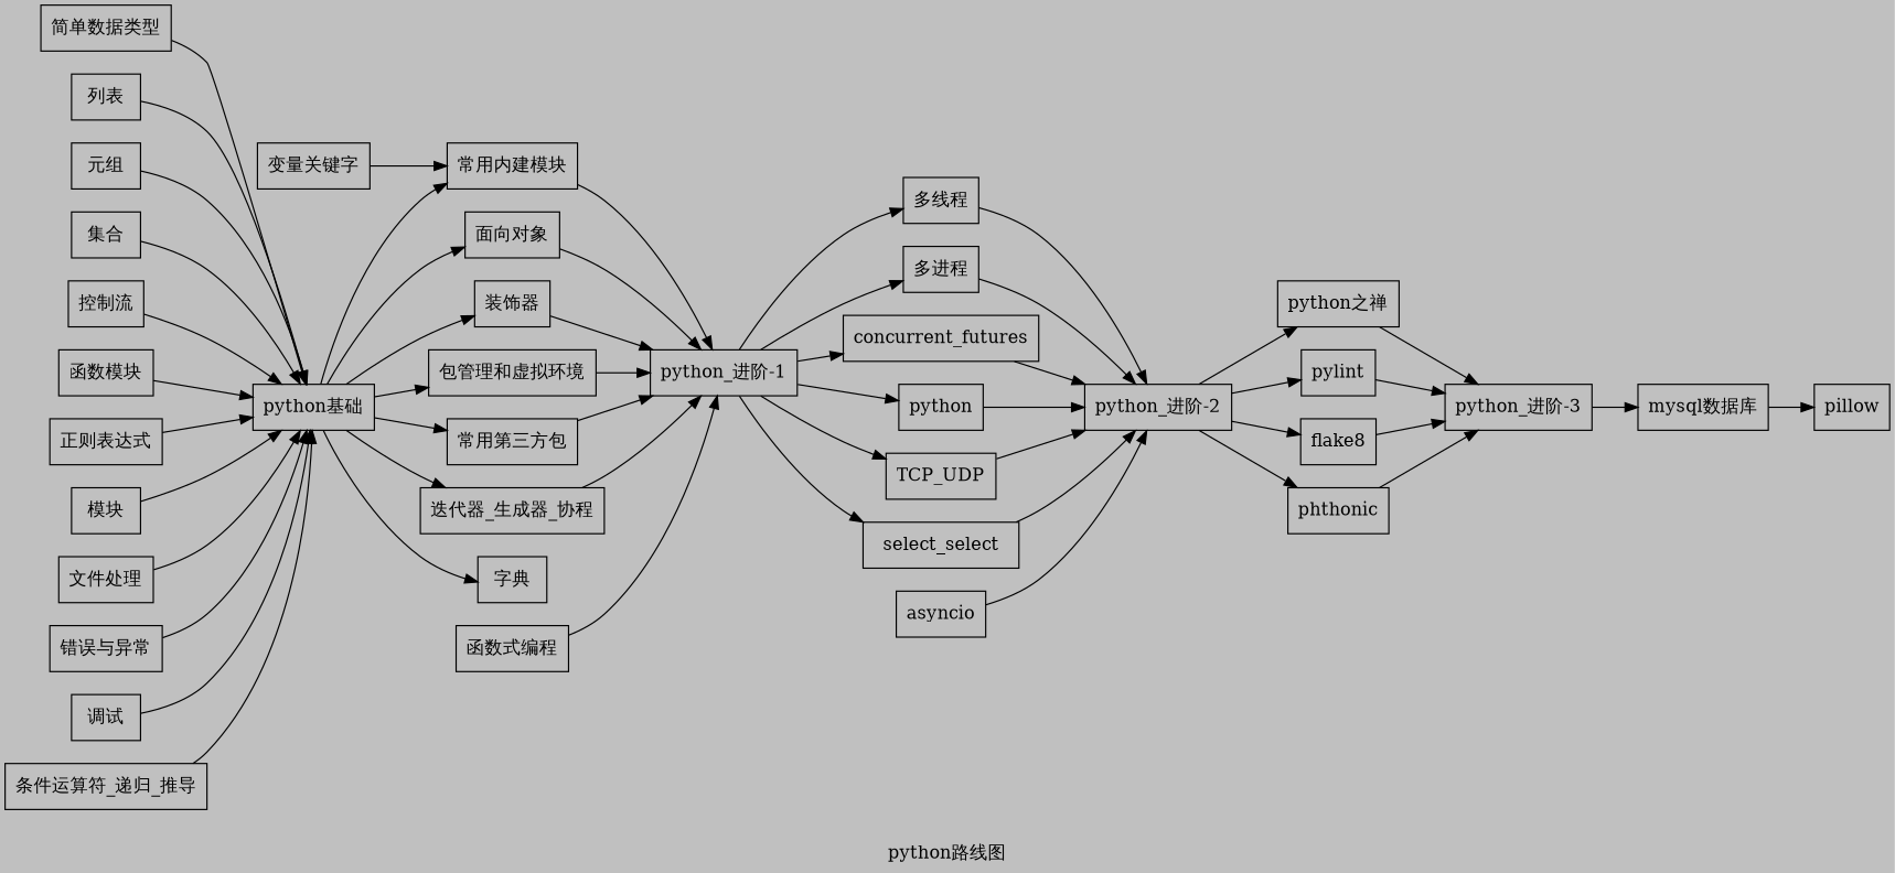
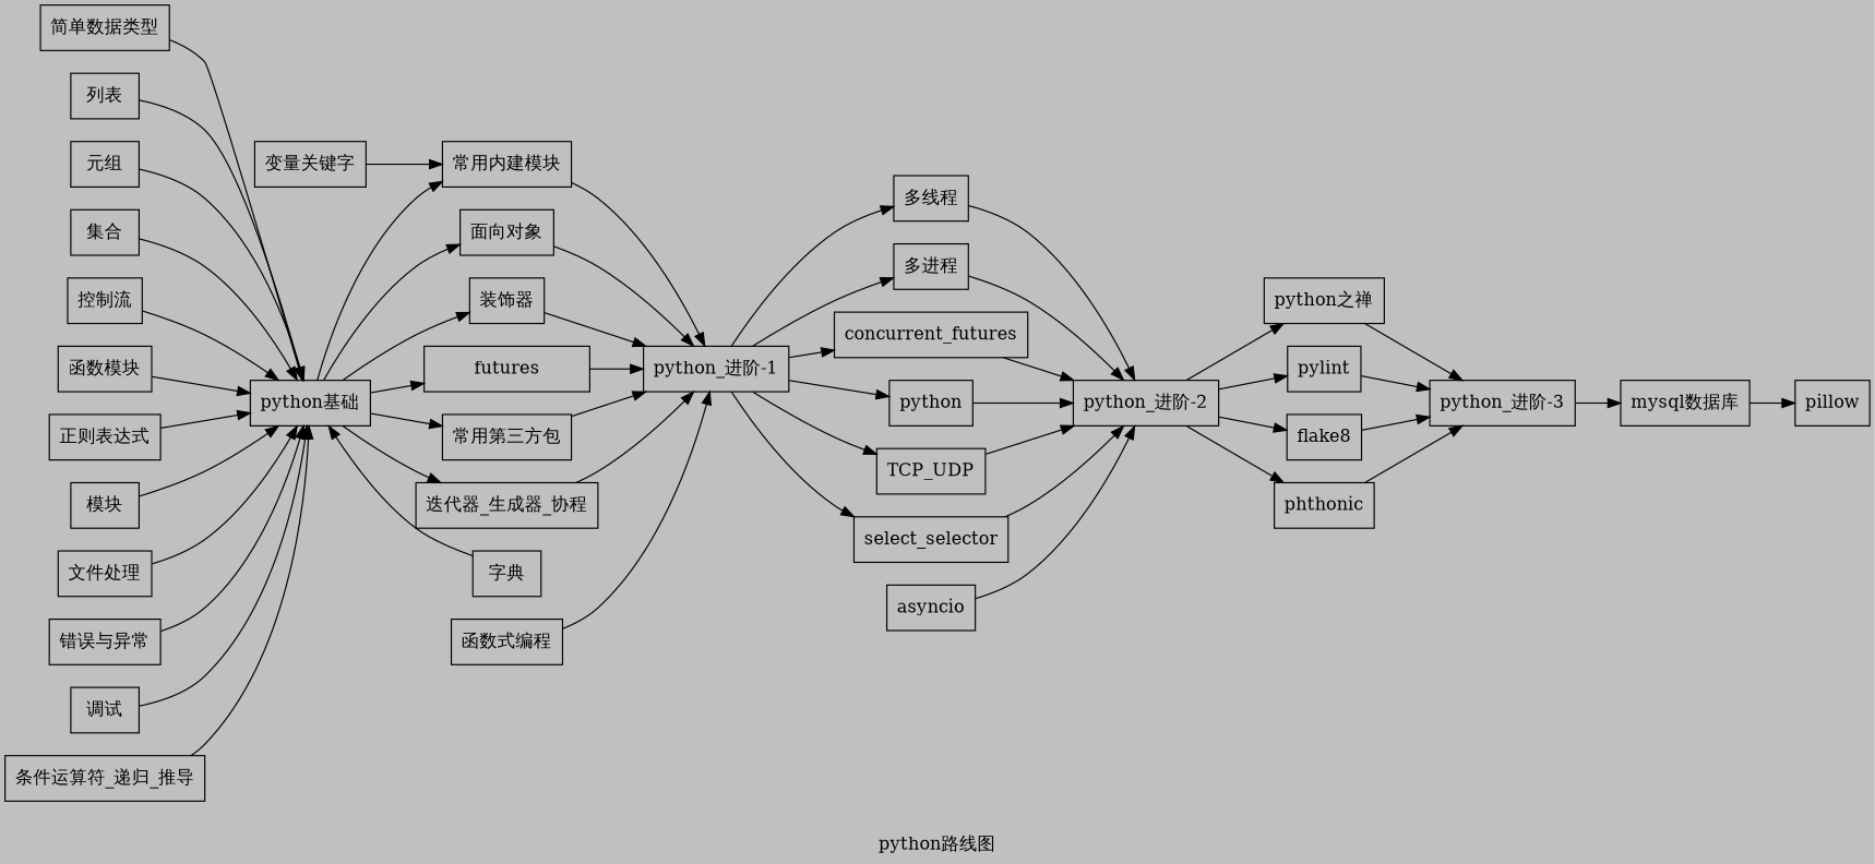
  digraph {
    bgcolor=gray
    label="python路线图"
    rankdir=LR
    node [shape=box]
    "简单数据类型"
    "python基础"
    "面向对象"
    "装饰器"
    "常用内建模块"
-   "包管理和虚拟环境"
+   "包管理和虚拟环境" [label=futures]
    "常用第三方包"
    "迭代器_生成器_协程"
    "变量关键字"
    "列表"
    "元组"
    "字典"
    "集合"
    "控制流"
    "函数模块"
    "正则表达式"
    "模块"
    "文件处理"
    "错误与异常"
    "调试"
    "条件运算符_递归_推导"
    "python_进阶-1"
    "函数式编程"
    "多线程"
    "多进程"
    concurrent_futures
    n27 [label=python]
    TCP_UDP
-   select_selector [label=select_select]
+   select_selector
    "python_进阶-2"
    asyncio
    "python之禅"
    pylint
    flake8
    phthonic
    "python_进阶-3"
    "mysql数据库"
    pillow
    "简单数据类型" -> "python基础"
    "python基础" -> "面向对象"
    "python基础" -> "装饰器"
    "python基础" -> "常用内建模块"
    "python基础" -> "包管理和虚拟环境"
    "python基础" -> "常用第三方包"
    "python基础" -> "迭代器_生成器_协程"
    "面向对象" -> "python_进阶-1"
    "装饰器" -> "python_进阶-1"
    "常用内建模块" -> "python_进阶-1"
    "包管理和虚拟环境" -> "python_进阶-1"
    "常用第三方包" -> "python_进阶-1"
    "迭代器_生成器_协程" -> "python_进阶-1"
    "变量关键字" -> "常用内建模块"
    "列表" -> "python基础"
    "元组" -> "python基础"
-   "python基础" -> "字典"
+   "字典" -> "python基础"
    "集合" -> "python基础"
    "控制流" -> "python基础"
    "函数模块" -> "python基础"
    "正则表达式" -> "python基础"
    "模块" -> "python基础"
    "文件处理" -> "python基础"
    "错误与异常" -> "python基础"
    "调试" -> "python基础"
    "条件运算符_递归_推导" -> "python基础"
    "python_进阶-1" -> "多线程"
    "python_进阶-1" -> "多进程"
    "python_进阶-1" -> concurrent_futures
    "python_进阶-1" -> n27
    "python_进阶-1" -> TCP_UDP
    "python_进阶-1" -> select_selector
    "函数式编程" -> "python_进阶-1"
    "多线程" -> "python_进阶-2"
    "多进程" -> "python_进阶-2"
    concurrent_futures -> "python_进阶-2"
    n27 -> "python_进阶-2"
    TCP_UDP -> "python_进阶-2"
    select_selector -> "python_进阶-2"
    "python_进阶-2" -> "python之禅"
    "python_进阶-2" -> pylint
    "python_进阶-2" -> flake8
    "python_进阶-2" -> phthonic
    asyncio -> "python_进阶-2"
    "python之禅" -> "python_进阶-3"
    pylint -> "python_进阶-3"
    flake8 -> "python_进阶-3"
    phthonic -> "python_进阶-3"
    "python_进阶-3" -> "mysql数据库"
    "mysql数据库" -> pillow
  }
